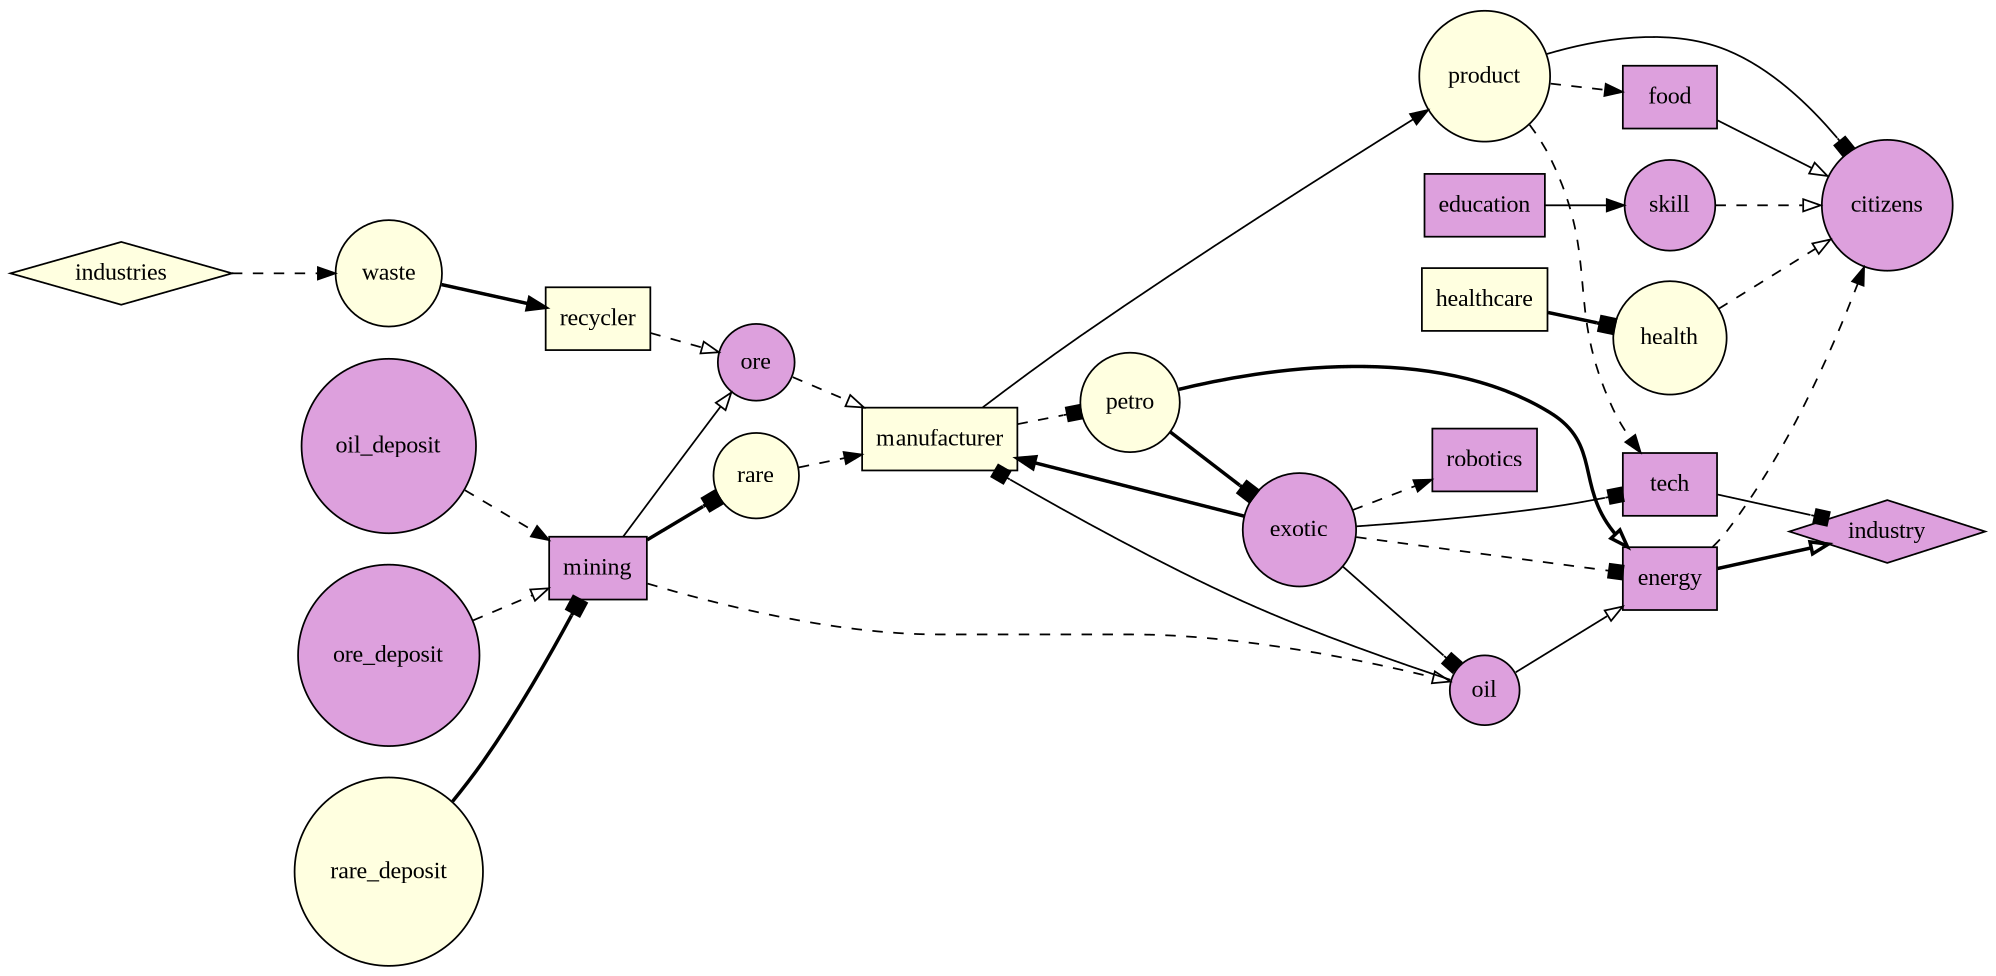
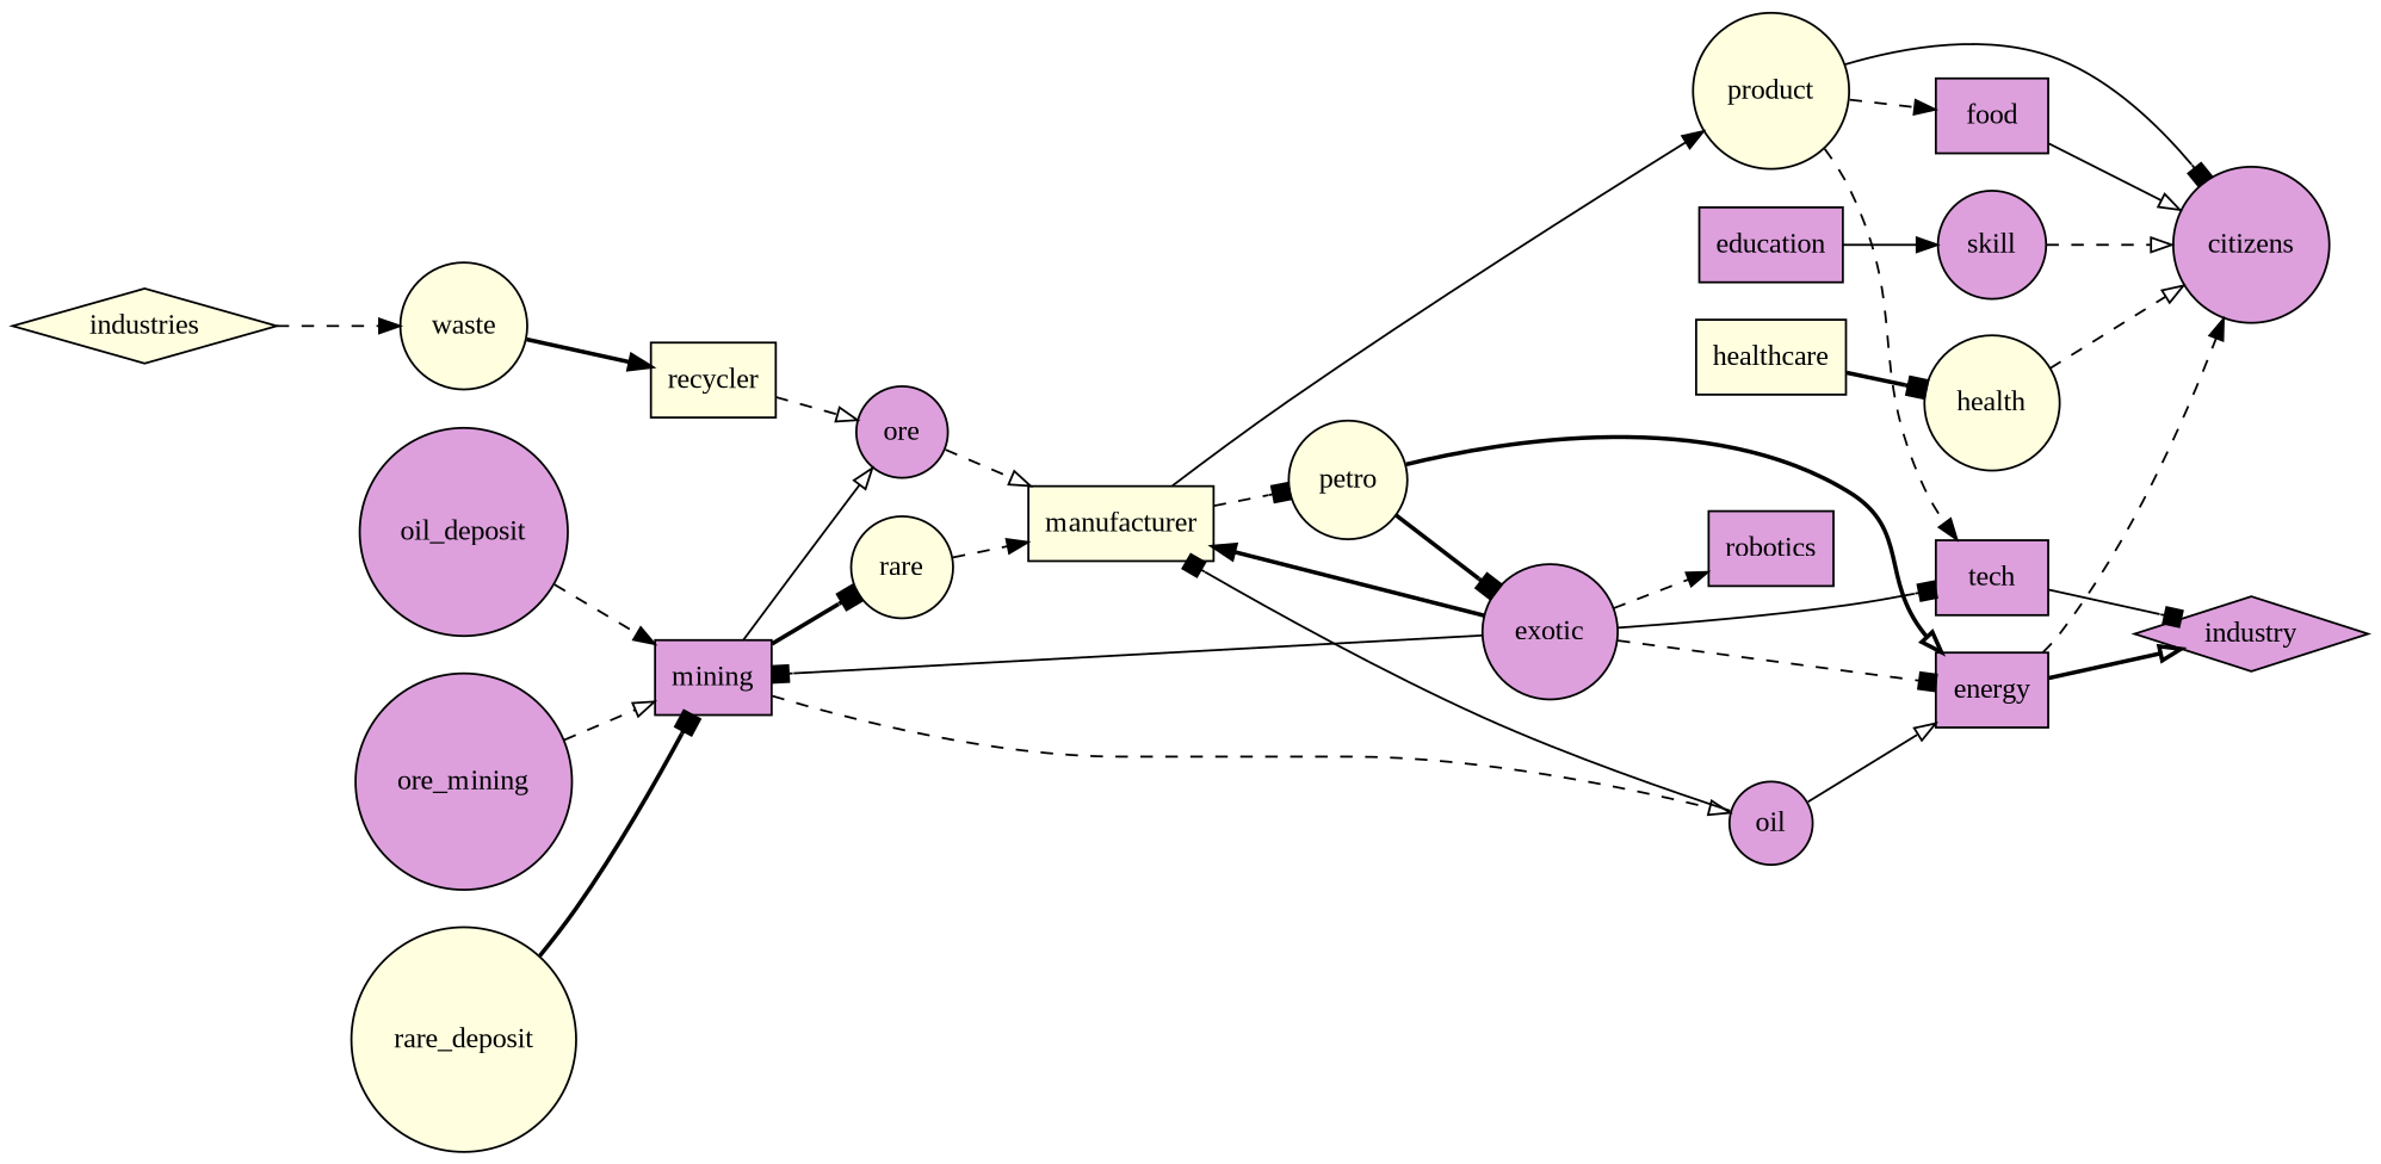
  digraph {
    fontname="Liberation Serif"
    rankdir=LR
    node [fillcolor=plum fontname="Liberation Serif" shape=circle style=filled]
    edge [arrowhead=onormal fontname="Liberation Serif" style=dashed]
    mining [shape=box]
    ore
    rare [fillcolor=lightyellow]
    oil
    manufacturer [fillcolor=lightyellow shape=box]
    energy [shape=box]
    product [fillcolor=lightyellow]
    petro [fillcolor=lightyellow]
    citizens
    tech [shape=box]
    food [shape=box]
    exotic
    robotics [shape=box]
    education [shape=box]
    skill
    healthcare [fillcolor=lightyellow shape=box]
    health [fillcolor=lightyellow]
    industry [shape=diamond]
    recycler [fillcolor=lightyellow shape=box]
    industries [fillcolor=lightyellow shape=diamond]
    waste [fillcolor=lightyellow]
    oil_deposit
-   ore_deposit
+   ore_deposit [label=ore_mining]
    rare_deposit [fillcolor=lightyellow]
    mining -> ore [style=solid]
    mining -> rare [arrowhead=box style=bold]
    mining -> oil
    ore -> manufacturer
    rare -> manufacturer [arrowhead=normal]
    oil -> manufacturer [arrowhead=box style=solid]
    oil -> energy [style=solid]
    manufacturer -> product [arrowhead=normal style=solid]
    manufacturer -> petro [arrowhead=box]
    energy -> citizens [arrowhead=normal]
    energy -> industry [style=bold]
    product -> citizens [arrowhead=box style=solid]
    product -> tech [arrowhead=normal]
    product -> food [arrowhead=normal]
    petro -> energy [style=bold]
    petro -> exotic [arrowhead=box style=bold]
    tech -> industry [arrowhead=box style=solid]
    food -> citizens [style=solid]
-   exotic -> oil [arrowhead=box style=solid]
+   exotic -> mining [arrowhead=box style=solid]
    exotic -> manufacturer [arrowhead=normal style=bold]
    exotic -> energy [arrowhead=box]
    exotic -> tech [arrowhead=box style=solid]
    exotic -> robotics [arrowhead=normal]
    education -> skill [arrowhead=normal style=solid]
    skill -> citizens
    healthcare -> health [arrowhead=box style=bold]
    health -> citizens
    recycler -> ore
    industries -> waste [arrowhead=normal]
    waste -> recycler [arrowhead=normal style=bold]
    oil_deposit -> mining [arrowhead=normal]
    ore_deposit -> mining
    rare_deposit -> mining [arrowhead=box style=bold]
  }
